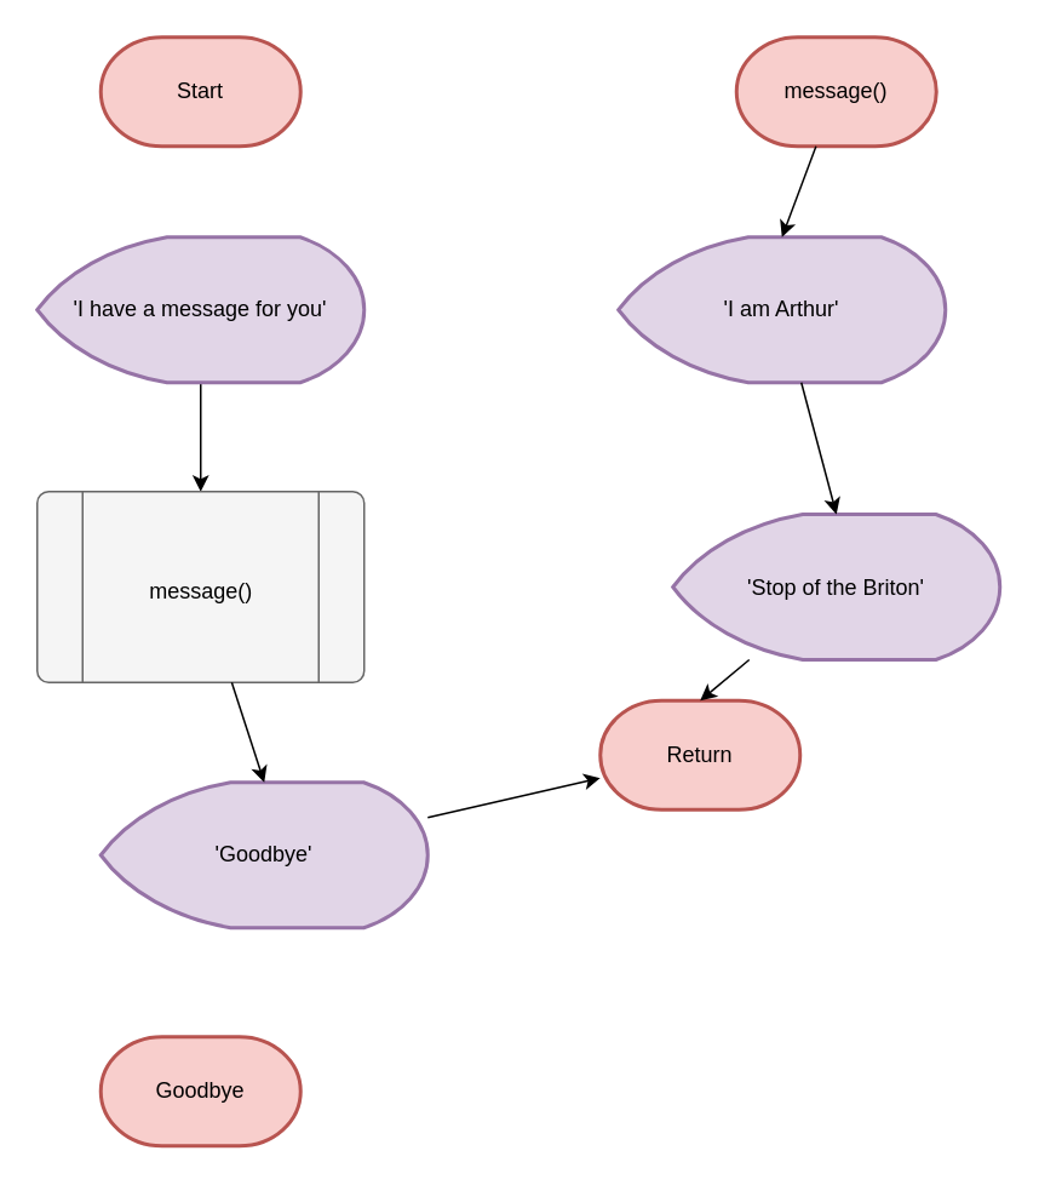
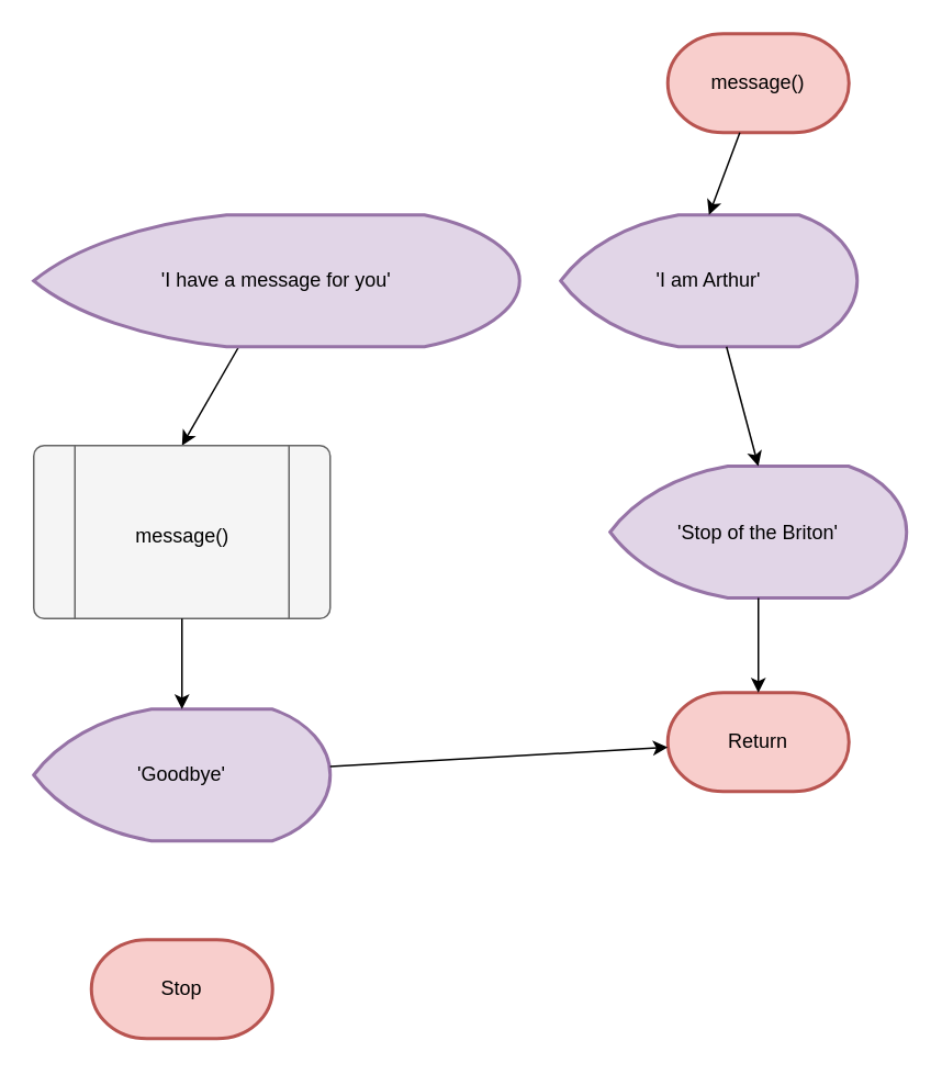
  <mxCell id="0" />
  <mxCell id="1" parent="0" />
- <mxCell id="2" value="Start" style="strokeWidth=2;html=1;shape=mxgraph.flowchart.terminator;whiteSpace=wrap;fillColor=#f8cecc;strokeColor=#b85450;" vertex="1" parent="1"><mxGeometry x="55" y="20" width="110" height="60" as="geometry" /></mxCell>
  <mxCell id="3" value="message()" style="strokeWidth=2;html=1;shape=mxgraph.flowchart.terminator;whiteSpace=wrap;fillColor=#f8cecc;strokeColor=#b85450;" vertex="1" parent="1"><mxGeometry x="405" y="20" width="110" height="60" as="geometry" /></mxCell>
  <mxCell id="4" style="edgeStyle=none;html=1;entryX=0.5;entryY=0;entryDx=0;entryDy=0;" edge="1" parent="1" source="5" target="11"><mxGeometry relative="1" as="geometry" /></mxCell>
- <mxCell id="5" value="'I have a message for you'" style="strokeWidth=2;html=1;shape=mxgraph.flowchart.display;whiteSpace=wrap;fillColor=#e1d5e7;strokeColor=#9673a6;" vertex="1" parent="1"><mxGeometry x="20" y="130" width="180" height="80" as="geometry" /></mxCell>
+ <mxCell id="5" value="'I have a message for you'" style="strokeWidth=2;html=1;shape=mxgraph.flowchart.display;whiteSpace=wrap;fillColor=#e1d5e7;strokeColor=#9673a6;" vertex="1" parent="1"><mxGeometry x="20" y="130" width="295" height="80" as="geometry" /></mxCell>
  <mxCell id="6" value="'I am Arthur'" style="strokeWidth=2;html=1;shape=mxgraph.flowchart.display;whiteSpace=wrap;fillColor=#e1d5e7;strokeColor=#9673a6;" vertex="1" parent="1"><mxGeometry x="340" y="130" width="180" height="80" as="geometry" /></mxCell>
- <mxCell id="7" value="'Goodbye'" style="strokeWidth=2;html=1;shape=mxgraph.flowchart.display;whiteSpace=wrap;fillColor=#e1d5e7;strokeColor=#9673a6;" vertex="1" parent="1"><mxGeometry x="55" y="430" width="180" height="80" as="geometry" /></mxCell>
+ <mxCell id="7" value="'Goodbye'" style="strokeWidth=2;html=1;shape=mxgraph.flowchart.display;whiteSpace=wrap;fillColor=#e1d5e7;strokeColor=#9673a6;" vertex="1" parent="1"><mxGeometry x="20" y="430" width="180" height="80" as="geometry" /></mxCell>
  <mxCell id="8" value="'Stop of the Briton'" style="strokeWidth=2;html=1;shape=mxgraph.flowchart.display;whiteSpace=wrap;fillColor=#e1d5e7;strokeColor=#9673a6;" vertex="1" parent="1"><mxGeometry x="370" y="282.5" width="180" height="80" as="geometry" /></mxCell>
- <mxCell id="9" value="Goodbye" style="strokeWidth=2;html=1;shape=mxgraph.flowchart.terminator;whiteSpace=wrap;fillColor=#f8cecc;strokeColor=#b85450;" vertex="1" parent="1"><mxGeometry x="55" y="570" width="110" height="60" as="geometry" /></mxCell>
- <mxCell id="10" value="Return" style="strokeWidth=2;html=1;shape=mxgraph.flowchart.terminator;whiteSpace=wrap;fillColor=#f8cecc;strokeColor=#b85450;" vertex="1" parent="1"><mxGeometry x="330" y="385" width="110" height="60" as="geometry" /></mxCell>
+ <mxCell id="9" value="Stop" style="strokeWidth=2;html=1;shape=mxgraph.flowchart.terminator;whiteSpace=wrap;fillColor=#f8cecc;strokeColor=#b85450;" vertex="1" parent="1"><mxGeometry x="55" y="570" width="110" height="60" as="geometry" /></mxCell>
+ <mxCell id="10" value="Return" style="strokeWidth=2;html=1;shape=mxgraph.flowchart.terminator;whiteSpace=wrap;fillColor=#f8cecc;strokeColor=#b85450;" vertex="1" parent="1"><mxGeometry x="405" y="420" width="110" height="60" as="geometry" /></mxCell>
  <mxCell id="11" value="" style="verticalLabelPosition=bottom;verticalAlign=top;html=1;shape=process;whiteSpace=wrap;rounded=1;size=0.14;arcSize=6;fillColor=#f5f5f5;fontColor=#333333;strokeColor=#666666;" vertex="1" parent="1"><mxGeometry x="20" y="270" width="180" height="105" as="geometry" /></mxCell>
  <mxCell id="12" value="&lt;span style=&quot;color: rgb(0, 0, 0); text-wrap-mode: wrap;&quot;&gt;message()&lt;/span&gt;" style="text;html=1;align=center;verticalAlign=middle;resizable=0;points=[];autosize=1;strokeColor=none;fillColor=none;" vertex="1" parent="1"><mxGeometry x="70" y="310" width="80" height="30" as="geometry" /></mxCell>
  <mxCell id="13" style="edgeStyle=none;html=1;entryX=0.5;entryY=0;entryDx=0;entryDy=0;entryPerimeter=0;" edge="1" parent="1" source="3" target="6"><mxGeometry relative="1" as="geometry" /></mxCell>
  <mxCell id="14" style="edgeStyle=none;html=1;entryX=0.5;entryY=0;entryDx=0;entryDy=0;entryPerimeter=0;" edge="1" parent="1" source="6" target="8"><mxGeometry relative="1" as="geometry" /></mxCell>
  <mxCell id="15" style="edgeStyle=none;html=1;entryX=0.5;entryY=0;entryDx=0;entryDy=0;entryPerimeter=0;" edge="1" parent="1" source="8" target="10"><mxGeometry relative="1" as="geometry" /></mxCell>
  <mxCell id="16" style="edgeStyle=none;html=1;entryX=0.5;entryY=0;entryDx=0;entryDy=0;entryPerimeter=0;" edge="1" parent="1" source="11" target="7"><mxGeometry relative="1" as="geometry" /></mxCell>
  <mxCell id="17" style="edgeStyle=none;html=1;" edge="1" parent="1" source="7" target="10"><mxGeometry relative="1" as="geometry" /></mxCell>
